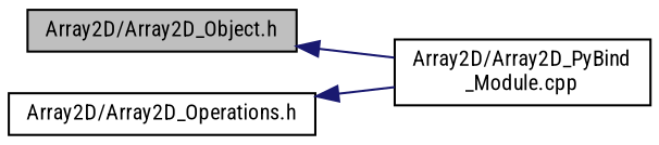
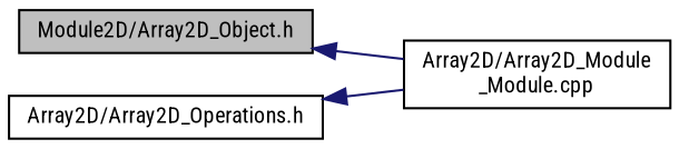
  digraph {
    fontname="Roboto Condensed"
    rankdir=LR
    node [color=black fontname="Roboto Condensed" fontsize=10 shape=record]
    edge [color=midnightblue dir=back fontname="Roboto Condensed" fontsize=10 labelfontname=Helvetica labelfontsize=10 style=solid]
-   n1 [fillcolor=grey75 fontcolor=black height=0.2 label="Array2D/Array2D_Object.h" style=filled width=0.4]
-   n2 [height=0.2 label="Array2D/Array2D_PyBind\l_Module.cpp" width=0.4]
+   n1 [fillcolor=grey75 fontcolor=black height=0.2 label="Module2D/Array2D_Object.h" style=filled width=0.4]
+   n2 [height=0.2 label="Array2D/Array2D_Module\l_Module.cpp" width=0.4]
    n3 [height=0.2 label="Array2D/Array2D_Operations.h" width=0.4]
    n1 -> n2
    n3 -> n2
  }
